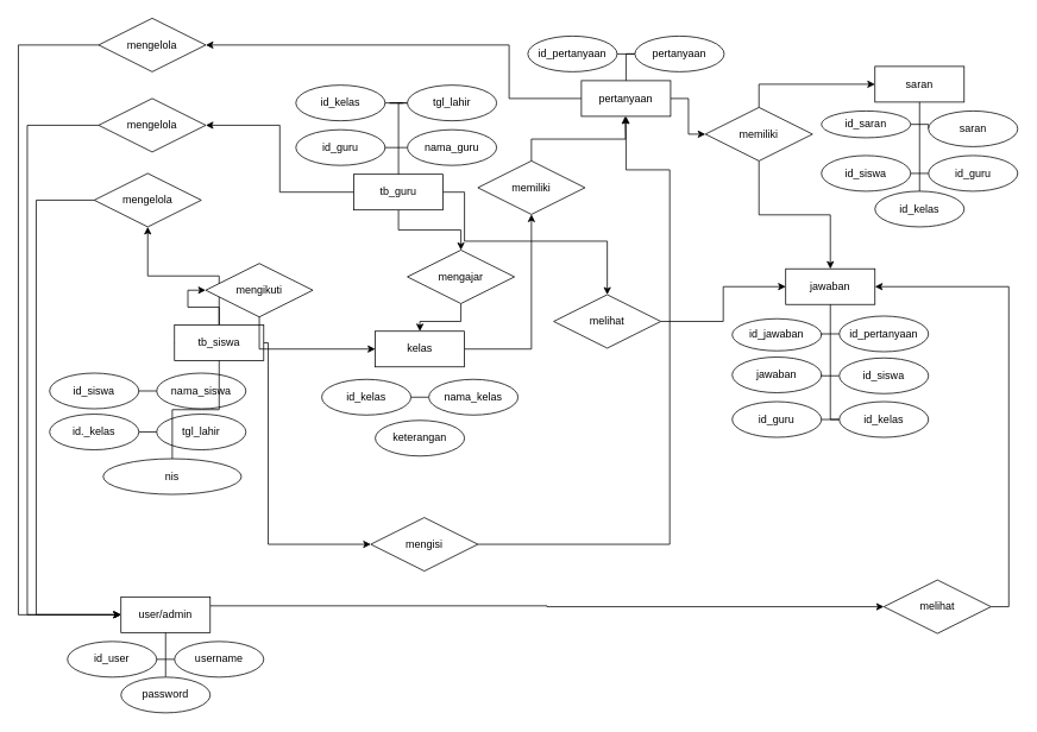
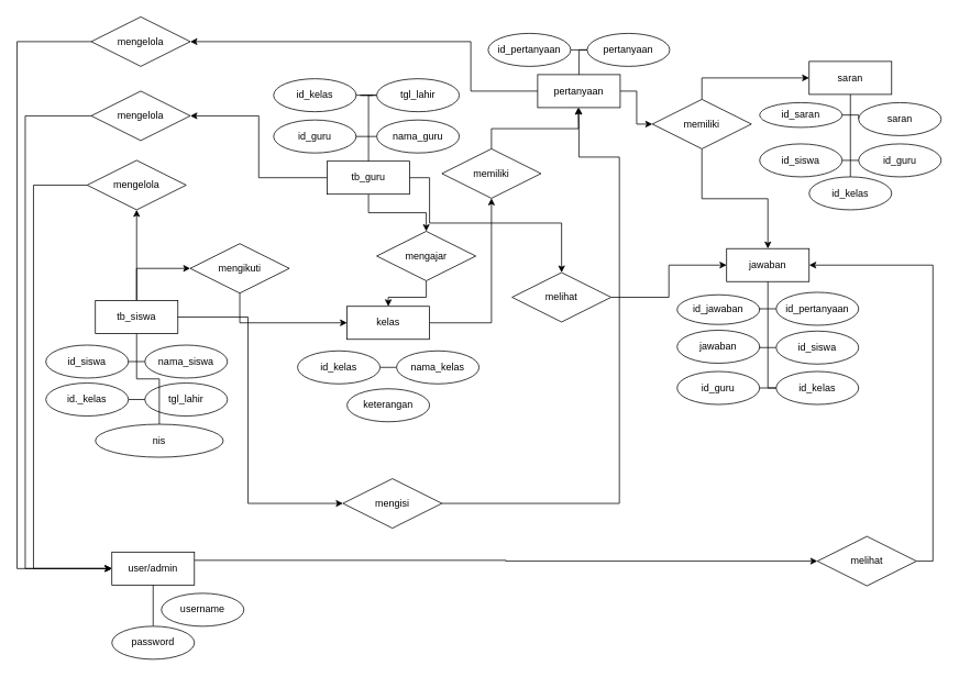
  <mxCell id="0" />
  <mxCell id="1" parent="0" />
  <mxCell id="2" style="edgeStyle=orthogonalEdgeStyle;rounded=0;orthogonalLoop=1;jettySize=auto;html=1;exitX=1;exitY=0.25;exitDx=0;exitDy=0;entryX=0;entryY=0.5;entryDx=0;entryDy=0;" edge="1" parent="1" source="3" target="69"><mxGeometry relative="1" as="geometry" /></mxCell>
  <mxCell id="3" value="user/admin" style="whiteSpace=wrap;html=1;align=center;" parent="1" vertex="1"><mxGeometry x="135" y="669" width="100" height="40" as="geometry" /></mxCell>
- <mxCell id="4" style="edgeStyle=orthogonalEdgeStyle;rounded=0;orthogonalLoop=1;jettySize=auto;html=1;exitX=1;exitY=0.5;exitDx=0;exitDy=0;entryX=0;entryY=0.5;entryDx=0;entryDy=0;endArrow=none;endFill=0;" edge="1" parent="1" source="5" target="6"><mxGeometry relative="1" as="geometry" /></mxCell>
- <mxCell id="5" value="id_user" style="ellipse;whiteSpace=wrap;html=1;align=center;" parent="1" vertex="1"><mxGeometry x="75" y="719" width="100" height="40" as="geometry" /></mxCell>
  <mxCell id="6" value="username" style="ellipse;whiteSpace=wrap;html=1;align=center;" parent="1" vertex="1"><mxGeometry x="195" y="719" width="100" height="40" as="geometry" /></mxCell>
  <mxCell id="7" style="edgeStyle=orthogonalEdgeStyle;rounded=0;orthogonalLoop=1;jettySize=auto;html=1;exitX=0.5;exitY=0;exitDx=0;exitDy=0;entryX=0.5;entryY=1;entryDx=0;entryDy=0;endArrow=none;endFill=0;" edge="1" parent="1" source="8" target="3"><mxGeometry relative="1" as="geometry" /></mxCell>
  <mxCell id="8" value="password" style="ellipse;whiteSpace=wrap;html=1;align=center;" parent="1" vertex="1"><mxGeometry x="135" y="759" width="100" height="40" as="geometry" /></mxCell>
  <mxCell id="9" style="edgeStyle=orthogonalEdgeStyle;rounded=0;orthogonalLoop=1;jettySize=auto;html=1;exitX=0;exitY=0.5;exitDx=0;exitDy=0;entryX=0;entryY=0.5;entryDx=0;entryDy=0;" edge="1" parent="1" source="12" target="71"><mxGeometry relative="1" as="geometry"><Array as="points"><mxPoint x="300" y="384" /><mxPoint x="300" y="610" /></Array></mxGeometry></mxCell>
  <mxCell id="10" style="edgeStyle=orthogonalEdgeStyle;rounded=0;orthogonalLoop=1;jettySize=auto;html=1;exitX=0.5;exitY=0;exitDx=0;exitDy=0;entryX=0;entryY=0.5;entryDx=0;entryDy=0;" edge="1" parent="1" source="12" target="77"><mxGeometry relative="1" as="geometry" /></mxCell>
  <mxCell id="11" style="edgeStyle=orthogonalEdgeStyle;rounded=0;orthogonalLoop=1;jettySize=auto;html=1;exitX=0.5;exitY=0;exitDx=0;exitDy=0;entryX=0.5;entryY=1;entryDx=0;entryDy=0;" edge="1" parent="1" source="12" target="66"><mxGeometry relative="1" as="geometry" /></mxCell>
- <mxCell id="12" value="tb_siswa" style="whiteSpace=wrap;html=1;align=center;" parent="1" vertex="1"><mxGeometry x="195" y="364" width="100" height="40" as="geometry" /></mxCell>
+ <mxCell id="12" value="tb_siswa" style="whiteSpace=wrap;html=1;align=center;" parent="1" vertex="1"><mxGeometry x="115" y="364" width="100" height="40" as="geometry" /></mxCell>
  <mxCell id="13" style="edgeStyle=orthogonalEdgeStyle;rounded=0;orthogonalLoop=1;jettySize=auto;html=1;exitX=1;exitY=0.5;exitDx=0;exitDy=0;entryX=0;entryY=0.5;entryDx=0;entryDy=0;endArrow=none;endFill=0;" edge="1" parent="1" source="14" target="15"><mxGeometry relative="1" as="geometry" /></mxCell>
  <mxCell id="14" value="id_siswa" style="ellipse;whiteSpace=wrap;html=1;align=center;" parent="1" vertex="1"><mxGeometry x="55" y="418" width="100" height="40" as="geometry" /></mxCell>
  <mxCell id="15" value="nama_siswa" style="ellipse;whiteSpace=wrap;html=1;align=center;" parent="1" vertex="1"><mxGeometry x="175" y="418" width="100" height="40" as="geometry" /></mxCell>
  <mxCell id="16" value="tgl_lahir" style="ellipse;whiteSpace=wrap;html=1;align=center;" parent="1" vertex="1"><mxGeometry x="175" y="464" width="100" height="40" as="geometry" /></mxCell>
  <mxCell id="17" style="edgeStyle=orthogonalEdgeStyle;rounded=0;orthogonalLoop=1;jettySize=auto;html=1;exitX=1;exitY=0.5;exitDx=0;exitDy=0;entryX=0;entryY=0.5;entryDx=0;entryDy=0;endArrow=none;endFill=0;" edge="1" parent="1" source="18" target="16"><mxGeometry relative="1" as="geometry" /></mxCell>
  <mxCell id="18" value="id._kelas" style="ellipse;whiteSpace=wrap;html=1;align=center;" parent="1" vertex="1"><mxGeometry x="55" y="464" width="100" height="40" as="geometry" /></mxCell>
  <mxCell id="19" style="edgeStyle=orthogonalEdgeStyle;rounded=0;orthogonalLoop=1;jettySize=auto;html=1;exitX=0.5;exitY=1;exitDx=0;exitDy=0;entryX=0.5;entryY=0;entryDx=0;entryDy=0;" edge="1" parent="1" source="22" target="79"><mxGeometry relative="1" as="geometry" /></mxCell>
  <mxCell id="20" style="edgeStyle=orthogonalEdgeStyle;rounded=0;orthogonalLoop=1;jettySize=auto;html=1;exitX=1;exitY=0.5;exitDx=0;exitDy=0;entryX=0.5;entryY=0;entryDx=0;entryDy=0;" edge="1" parent="1" source="22" target="81"><mxGeometry relative="1" as="geometry"><Array as="points"><mxPoint x="520" y="215" /><mxPoint x="520" y="270" /><mxPoint x="680" y="270" /></Array></mxGeometry></mxCell>
  <mxCell id="21" style="edgeStyle=orthogonalEdgeStyle;rounded=0;orthogonalLoop=1;jettySize=auto;html=1;exitX=0;exitY=0.5;exitDx=0;exitDy=0;entryX=1;entryY=0.5;entryDx=0;entryDy=0;" edge="1" parent="1" source="22" target="73"><mxGeometry relative="1" as="geometry" /></mxCell>
  <mxCell id="22" value="tb_guru" style="whiteSpace=wrap;html=1;align=center;" vertex="1" parent="1"><mxGeometry x="396" y="195" width="100" height="40" as="geometry" /></mxCell>
  <mxCell id="23" value="id_kelas" style="ellipse;whiteSpace=wrap;html=1;align=center;" vertex="1" parent="1"><mxGeometry x="331" y="95" width="100" height="40" as="geometry" /></mxCell>
  <mxCell id="24" value="id_guru" style="ellipse;whiteSpace=wrap;html=1;align=center;" vertex="1" parent="1"><mxGeometry x="331" y="145" width="100" height="40" as="geometry" /></mxCell>
  <mxCell id="25" style="edgeStyle=orthogonalEdgeStyle;rounded=0;orthogonalLoop=1;jettySize=auto;html=1;exitX=0;exitY=0.5;exitDx=0;exitDy=0;entryX=1;entryY=0.5;entryDx=0;entryDy=0;endArrow=none;endFill=0;" edge="1" parent="1" source="26" target="24"><mxGeometry relative="1" as="geometry" /></mxCell>
  <mxCell id="26" value="nama_guru" style="ellipse;whiteSpace=wrap;html=1;align=center;" vertex="1" parent="1"><mxGeometry x="456" y="145" width="100" height="40" as="geometry" /></mxCell>
  <mxCell id="27" style="edgeStyle=orthogonalEdgeStyle;rounded=0;orthogonalLoop=1;jettySize=auto;html=1;exitX=0;exitY=0.5;exitDx=0;exitDy=0;endArrow=none;endFill=0;" edge="1" parent="1" source="29" target="23"><mxGeometry relative="1" as="geometry" /></mxCell>
  <mxCell id="28" style="edgeStyle=orthogonalEdgeStyle;rounded=0;orthogonalLoop=1;jettySize=auto;html=1;exitX=0;exitY=0.5;exitDx=0;exitDy=0;entryX=0.5;entryY=0;entryDx=0;entryDy=0;endArrow=none;endFill=0;" edge="1" parent="1" source="29" target="22"><mxGeometry relative="1" as="geometry"><Array as="points"><mxPoint x="446" y="115" /></Array></mxGeometry></mxCell>
  <mxCell id="29" value="tgl_lahir" style="ellipse;whiteSpace=wrap;html=1;align=center;" vertex="1" parent="1"><mxGeometry x="456" y="95" width="100" height="40" as="geometry" /></mxCell>
  <mxCell id="30" style="edgeStyle=orthogonalEdgeStyle;rounded=0;orthogonalLoop=1;jettySize=auto;html=1;exitX=0.5;exitY=0;exitDx=0;exitDy=0;endArrow=none;endFill=0;" edge="1" parent="1" source="31" target="12"><mxGeometry relative="1" as="geometry" /></mxCell>
  <mxCell id="31" value="nis" style="ellipse;whiteSpace=wrap;html=1;align=center;" vertex="1" parent="1"><mxGeometry x="115" y="514" width="155" height="40" as="geometry" /></mxCell>
  <mxCell id="32" style="edgeStyle=orthogonalEdgeStyle;rounded=0;orthogonalLoop=1;jettySize=auto;html=1;exitX=1;exitY=0.5;exitDx=0;exitDy=0;entryX=0.5;entryY=1;entryDx=0;entryDy=0;" edge="1" parent="1" source="33" target="83"><mxGeometry relative="1" as="geometry" /></mxCell>
  <mxCell id="33" value="kelas" style="whiteSpace=wrap;html=1;align=center;" vertex="1" parent="1"><mxGeometry x="420" y="371" width="100" height="40" as="geometry" /></mxCell>
  <mxCell id="34" style="edgeStyle=orthogonalEdgeStyle;rounded=0;orthogonalLoop=1;jettySize=auto;html=1;exitX=1;exitY=0.5;exitDx=0;exitDy=0;entryX=0;entryY=0.5;entryDx=0;entryDy=0;endArrow=none;endFill=0;" edge="1" parent="1" source="35" target="36"><mxGeometry relative="1" as="geometry" /></mxCell>
  <mxCell id="35" value="id_kelas" style="ellipse;whiteSpace=wrap;html=1;align=center;" vertex="1" parent="1"><mxGeometry x="360" y="425" width="100" height="40" as="geometry" /></mxCell>
  <mxCell id="36" value="nama_kelas" style="ellipse;whiteSpace=wrap;html=1;align=center;" vertex="1" parent="1"><mxGeometry x="480" y="425" width="100" height="40" as="geometry" /></mxCell>
  <mxCell id="37" value="keterangan" style="ellipse;whiteSpace=wrap;html=1;align=center;" vertex="1" parent="1"><mxGeometry x="420" y="471" width="100" height="40" as="geometry" /></mxCell>
  <mxCell id="38" value="jawaban" style="whiteSpace=wrap;html=1;align=center;" vertex="1" parent="1"><mxGeometry x="880" y="301" width="100" height="40" as="geometry" /></mxCell>
  <mxCell id="39" value="id_jawaban" style="ellipse;whiteSpace=wrap;html=1;align=center;" vertex="1" parent="1"><mxGeometry x="820" y="357" width="100" height="36" as="geometry" /></mxCell>
  <mxCell id="40" style="edgeStyle=orthogonalEdgeStyle;rounded=0;orthogonalLoop=1;jettySize=auto;html=1;exitX=0;exitY=0.5;exitDx=0;exitDy=0;entryX=1;entryY=0.5;entryDx=0;entryDy=0;endArrow=none;endFill=0;" edge="1" parent="1" source="41" target="39"><mxGeometry relative="1" as="geometry" /></mxCell>
  <mxCell id="41" value="id_pertanyaan" style="ellipse;whiteSpace=wrap;html=1;align=center;" vertex="1" parent="1"><mxGeometry x="940" y="354" width="100" height="40" as="geometry" /></mxCell>
  <mxCell id="42" value="jawaban" style="ellipse;whiteSpace=wrap;html=1;align=center;" vertex="1" parent="1"><mxGeometry x="820" y="400" width="100" height="40" as="geometry" /></mxCell>
  <mxCell id="43" style="edgeStyle=orthogonalEdgeStyle;rounded=0;orthogonalLoop=1;jettySize=auto;html=1;exitX=0;exitY=0.5;exitDx=0;exitDy=0;endArrow=none;endFill=0;" edge="1" parent="1" source="44" target="42"><mxGeometry relative="1" as="geometry" /></mxCell>
  <mxCell id="44" value="id_siswa" style="ellipse;whiteSpace=wrap;html=1;align=center;" vertex="1" parent="1"><mxGeometry x="940" y="401" width="100" height="40" as="geometry" /></mxCell>
  <mxCell id="45" style="edgeStyle=orthogonalEdgeStyle;rounded=0;orthogonalLoop=1;jettySize=auto;html=1;exitX=1;exitY=0.5;exitDx=0;exitDy=0;endArrow=none;endFill=0;" edge="1" parent="1" source="46"><mxGeometry relative="1" as="geometry"><mxPoint x="940" y="470.167" as="targetPoint" /></mxGeometry></mxCell>
  <mxCell id="46" value="id_guru" style="ellipse;whiteSpace=wrap;html=1;align=center;" vertex="1" parent="1"><mxGeometry x="820" y="450" width="100" height="40" as="geometry" /></mxCell>
  <mxCell id="47" style="edgeStyle=orthogonalEdgeStyle;rounded=0;orthogonalLoop=1;jettySize=auto;html=1;exitX=0;exitY=0.5;exitDx=0;exitDy=0;entryX=0.5;entryY=1;entryDx=0;entryDy=0;endArrow=none;endFill=0;" edge="1" parent="1" source="48" target="38"><mxGeometry relative="1" as="geometry"><Array as="points"><mxPoint x="930" y="470" /></Array></mxGeometry></mxCell>
  <mxCell id="48" value="id_kelas" style="ellipse;whiteSpace=wrap;html=1;align=center;" vertex="1" parent="1"><mxGeometry x="940" y="450" width="100" height="40" as="geometry" /></mxCell>
  <mxCell id="49" style="edgeStyle=orthogonalEdgeStyle;rounded=0;orthogonalLoop=1;jettySize=auto;html=1;exitX=1;exitY=0.5;exitDx=0;exitDy=0;entryX=0;entryY=0.5;entryDx=0;entryDy=0;" edge="1" parent="1" source="51" target="86"><mxGeometry relative="1" as="geometry" /></mxCell>
  <mxCell id="50" style="edgeStyle=orthogonalEdgeStyle;rounded=0;orthogonalLoop=1;jettySize=auto;html=1;exitX=0;exitY=0.5;exitDx=0;exitDy=0;entryX=1;entryY=0.5;entryDx=0;entryDy=0;" edge="1" parent="1" source="51" target="75"><mxGeometry relative="1" as="geometry"><Array as="points"><mxPoint x="570" y="110" /><mxPoint x="570" y="50" /></Array></mxGeometry></mxCell>
  <mxCell id="51" value="pertanyaan" style="whiteSpace=wrap;html=1;align=center;" vertex="1" parent="1"><mxGeometry x="651" y="90" width="100" height="40" as="geometry" /></mxCell>
  <mxCell id="52" style="edgeStyle=orthogonalEdgeStyle;rounded=0;orthogonalLoop=1;jettySize=auto;html=1;exitX=1;exitY=0.5;exitDx=0;exitDy=0;endArrow=none;endFill=0;" edge="1" parent="1" source="53"><mxGeometry relative="1" as="geometry"><mxPoint x="711" y="60" as="targetPoint" /></mxGeometry></mxCell>
  <mxCell id="53" value="id_pertanyaan" style="ellipse;whiteSpace=wrap;html=1;align=center;" vertex="1" parent="1"><mxGeometry x="591" y="40" width="100" height="40" as="geometry" /></mxCell>
  <mxCell id="54" style="edgeStyle=orthogonalEdgeStyle;rounded=0;orthogonalLoop=1;jettySize=auto;html=1;exitX=0;exitY=0.5;exitDx=0;exitDy=0;entryX=0.5;entryY=0;entryDx=0;entryDy=0;endArrow=none;endFill=0;" edge="1" parent="1" source="55" target="51"><mxGeometry relative="1" as="geometry" /></mxCell>
  <mxCell id="55" value="pertanyaan" style="ellipse;whiteSpace=wrap;html=1;align=center;" vertex="1" parent="1"><mxGeometry x="711" y="40" width="100" height="40" as="geometry" /></mxCell>
  <mxCell id="56" value="saran" style="whiteSpace=wrap;html=1;align=center;" vertex="1" parent="1"><mxGeometry x="980" y="74" width="100" height="40" as="geometry" /></mxCell>
  <mxCell id="57" style="edgeStyle=orthogonalEdgeStyle;rounded=0;orthogonalLoop=1;jettySize=auto;html=1;exitX=1;exitY=0.5;exitDx=0;exitDy=0;entryX=0;entryY=0.5;entryDx=0;entryDy=0;endArrow=none;endFill=0;" edge="1" parent="1" source="58" target="59"><mxGeometry relative="1" as="geometry" /></mxCell>
  <mxCell id="58" value="id_saran" style="ellipse;whiteSpace=wrap;html=1;align=center;" vertex="1" parent="1"><mxGeometry x="920" y="124" width="100" height="30" as="geometry" /></mxCell>
  <mxCell id="59" value="saran" style="ellipse;whiteSpace=wrap;html=1;align=center;" vertex="1" parent="1"><mxGeometry x="1040" y="124" width="100" height="40" as="geometry" /></mxCell>
  <mxCell id="60" style="edgeStyle=orthogonalEdgeStyle;rounded=0;orthogonalLoop=1;jettySize=auto;html=1;exitX=1;exitY=0.5;exitDx=0;exitDy=0;entryX=0;entryY=0.5;entryDx=0;entryDy=0;endArrow=none;endFill=0;" edge="1" parent="1" source="61" target="62"><mxGeometry relative="1" as="geometry" /></mxCell>
  <mxCell id="61" value="id_siswa" style="ellipse;whiteSpace=wrap;html=1;align=center;" vertex="1" parent="1"><mxGeometry x="920" y="174" width="100" height="40" as="geometry" /></mxCell>
  <mxCell id="62" value="id_guru" style="ellipse;whiteSpace=wrap;html=1;align=center;" vertex="1" parent="1"><mxGeometry x="1040" y="174" width="100" height="40" as="geometry" /></mxCell>
  <mxCell id="63" style="edgeStyle=orthogonalEdgeStyle;rounded=0;orthogonalLoop=1;jettySize=auto;html=1;exitX=0.5;exitY=0;exitDx=0;exitDy=0;entryX=0.5;entryY=1;entryDx=0;entryDy=0;endArrow=none;endFill=0;" edge="1" parent="1" source="64" target="56"><mxGeometry relative="1" as="geometry" /></mxCell>
  <mxCell id="64" value="id_kelas" style="ellipse;whiteSpace=wrap;html=1;align=center;" vertex="1" parent="1"><mxGeometry x="980" y="214" width="100" height="40" as="geometry" /></mxCell>
  <mxCell id="65" style="edgeStyle=orthogonalEdgeStyle;rounded=0;orthogonalLoop=1;jettySize=auto;html=1;exitX=0;exitY=0.5;exitDx=0;exitDy=0;entryX=0;entryY=0.5;entryDx=0;entryDy=0;" edge="1" parent="1" source="66" target="3"><mxGeometry relative="1" as="geometry"><Array as="points"><mxPoint x="40" y="224" /><mxPoint x="40" y="689" /></Array></mxGeometry></mxCell>
  <mxCell id="66" value="mengelola" style="shape=rhombus;perimeter=rhombusPerimeter;whiteSpace=wrap;html=1;align=center;" vertex="1" parent="1"><mxGeometry x="105" y="194" width="120" height="60" as="geometry" /></mxCell>
  <mxCell id="67" style="edgeStyle=orthogonalEdgeStyle;rounded=0;orthogonalLoop=1;jettySize=auto;html=1;exitX=0.5;exitY=1;exitDx=0;exitDy=0;" edge="1" parent="1" source="66" target="66"><mxGeometry relative="1" as="geometry" /></mxCell>
  <mxCell id="68" style="edgeStyle=orthogonalEdgeStyle;rounded=0;orthogonalLoop=1;jettySize=auto;html=1;exitX=1;exitY=0.5;exitDx=0;exitDy=0;entryX=1;entryY=0.5;entryDx=0;entryDy=0;" edge="1" parent="1" source="69" target="38"><mxGeometry relative="1" as="geometry" /></mxCell>
  <mxCell id="69" value="melihat" style="shape=rhombus;perimeter=rhombusPerimeter;whiteSpace=wrap;html=1;align=center;" vertex="1" parent="1"><mxGeometry x="990" y="650" width="120" height="60" as="geometry" /></mxCell>
  <mxCell id="70" style="edgeStyle=orthogonalEdgeStyle;rounded=0;orthogonalLoop=1;jettySize=auto;html=1;exitX=1;exitY=0.5;exitDx=0;exitDy=0;entryX=0.5;entryY=1;entryDx=0;entryDy=0;" edge="1" parent="1" source="71" target="51"><mxGeometry relative="1" as="geometry"><Array as="points"><mxPoint x="750" y="610" /><mxPoint x="750" y="190" /><mxPoint x="701" y="190" /></Array></mxGeometry></mxCell>
  <mxCell id="71" value="mengisi" style="shape=rhombus;perimeter=rhombusPerimeter;whiteSpace=wrap;html=1;align=center;" vertex="1" parent="1"><mxGeometry x="415" y="580" width="120" height="60" as="geometry" /></mxCell>
  <mxCell id="72" style="edgeStyle=orthogonalEdgeStyle;rounded=0;orthogonalLoop=1;jettySize=auto;html=1;exitX=0;exitY=0.5;exitDx=0;exitDy=0;entryX=0;entryY=0.5;entryDx=0;entryDy=0;" edge="1" parent="1" source="73" target="3"><mxGeometry relative="1" as="geometry"><Array as="points"><mxPoint x="30" y="140" /><mxPoint x="30" y="689" /></Array></mxGeometry></mxCell>
  <mxCell id="73" value="mengelola" style="shape=rhombus;perimeter=rhombusPerimeter;whiteSpace=wrap;html=1;align=center;" vertex="1" parent="1"><mxGeometry x="110" y="110" width="120" height="60" as="geometry" /></mxCell>
  <mxCell id="74" style="edgeStyle=orthogonalEdgeStyle;rounded=0;orthogonalLoop=1;jettySize=auto;html=1;exitX=0;exitY=0.5;exitDx=0;exitDy=0;entryX=0;entryY=0.5;entryDx=0;entryDy=0;" edge="1" parent="1" source="75" target="3"><mxGeometry relative="1" as="geometry"><Array as="points"><mxPoint x="20" y="50" /><mxPoint x="20" y="689" /></Array></mxGeometry></mxCell>
  <mxCell id="75" value="mengelola" style="shape=rhombus;perimeter=rhombusPerimeter;whiteSpace=wrap;html=1;align=center;" vertex="1" parent="1"><mxGeometry x="110" y="20" width="120" height="60" as="geometry" /></mxCell>
  <mxCell id="76" style="edgeStyle=orthogonalEdgeStyle;rounded=0;orthogonalLoop=1;jettySize=auto;html=1;exitX=0.5;exitY=1;exitDx=0;exitDy=0;entryX=0;entryY=0.5;entryDx=0;entryDy=0;" edge="1" parent="1" source="77" target="33"><mxGeometry relative="1" as="geometry" /></mxCell>
  <mxCell id="77" value="mengikuti" style="shape=rhombus;perimeter=rhombusPerimeter;whiteSpace=wrap;html=1;align=center;" vertex="1" parent="1"><mxGeometry x="230" y="295" width="120" height="60" as="geometry" /></mxCell>
  <mxCell id="78" style="edgeStyle=orthogonalEdgeStyle;rounded=0;orthogonalLoop=1;jettySize=auto;html=1;exitX=0.5;exitY=1;exitDx=0;exitDy=0;entryX=0.5;entryY=0;entryDx=0;entryDy=0;" edge="1" parent="1" source="79" target="33"><mxGeometry relative="1" as="geometry" /></mxCell>
  <mxCell id="79" value="mengajar" style="shape=rhombus;perimeter=rhombusPerimeter;whiteSpace=wrap;html=1;align=center;" vertex="1" parent="1"><mxGeometry x="456" y="280" width="120" height="60" as="geometry" /></mxCell>
  <mxCell id="80" style="edgeStyle=orthogonalEdgeStyle;rounded=0;orthogonalLoop=1;jettySize=auto;html=1;exitX=1;exitY=0.5;exitDx=0;exitDy=0;entryX=0;entryY=0.5;entryDx=0;entryDy=0;" edge="1" parent="1" source="81" target="38"><mxGeometry relative="1" as="geometry" /></mxCell>
  <mxCell id="81" value="melihat" style="shape=rhombus;perimeter=rhombusPerimeter;whiteSpace=wrap;html=1;align=center;" vertex="1" parent="1"><mxGeometry x="620" y="330" width="120" height="60" as="geometry" /></mxCell>
  <mxCell id="82" style="edgeStyle=orthogonalEdgeStyle;rounded=0;orthogonalLoop=1;jettySize=auto;html=1;exitX=0.5;exitY=0;exitDx=0;exitDy=0;" edge="1" parent="1" source="83"><mxGeometry relative="1" as="geometry"><mxPoint x="700" y="130" as="targetPoint" /></mxGeometry></mxCell>
  <mxCell id="83" value="memiliki" style="shape=rhombus;perimeter=rhombusPerimeter;whiteSpace=wrap;html=1;align=center;" vertex="1" parent="1"><mxGeometry x="535" y="180" width="120" height="60" as="geometry" /></mxCell>
  <mxCell id="84" style="edgeStyle=orthogonalEdgeStyle;rounded=0;orthogonalLoop=1;jettySize=auto;html=1;exitX=0.5;exitY=1;exitDx=0;exitDy=0;entryX=0.5;entryY=0;entryDx=0;entryDy=0;" edge="1" parent="1" source="86" target="38"><mxGeometry relative="1" as="geometry" /></mxCell>
  <mxCell id="85" style="edgeStyle=orthogonalEdgeStyle;rounded=0;orthogonalLoop=1;jettySize=auto;html=1;exitX=0.5;exitY=0;exitDx=0;exitDy=0;entryX=0;entryY=0.5;entryDx=0;entryDy=0;" edge="1" parent="1" source="86" target="56"><mxGeometry relative="1" as="geometry" /></mxCell>
  <mxCell id="86" value="memiliki" style="shape=rhombus;perimeter=rhombusPerimeter;whiteSpace=wrap;html=1;align=center;" vertex="1" parent="1"><mxGeometry x="790" y="120" width="120" height="60" as="geometry" /></mxCell>
